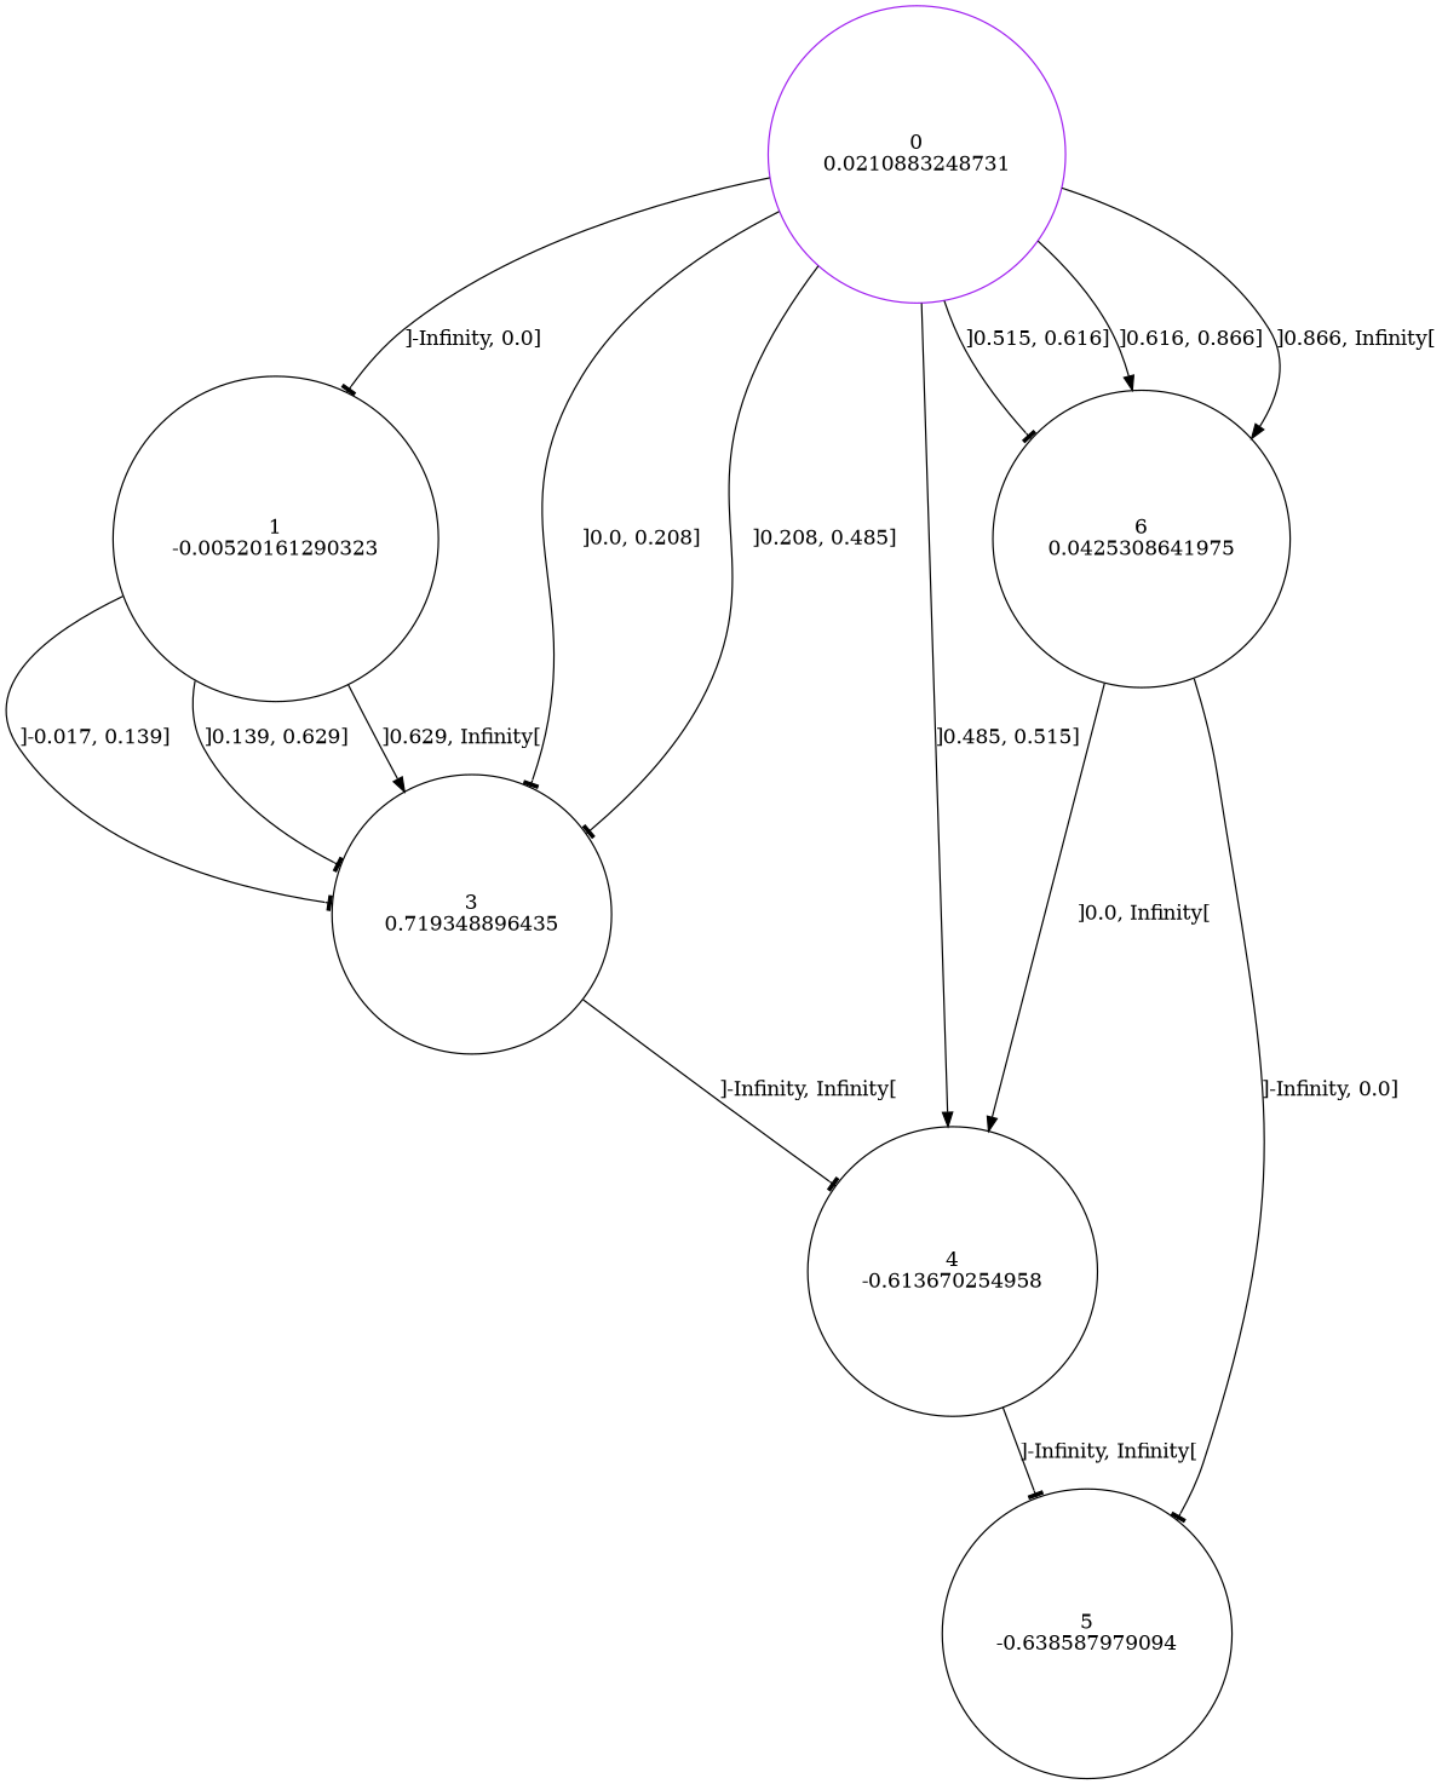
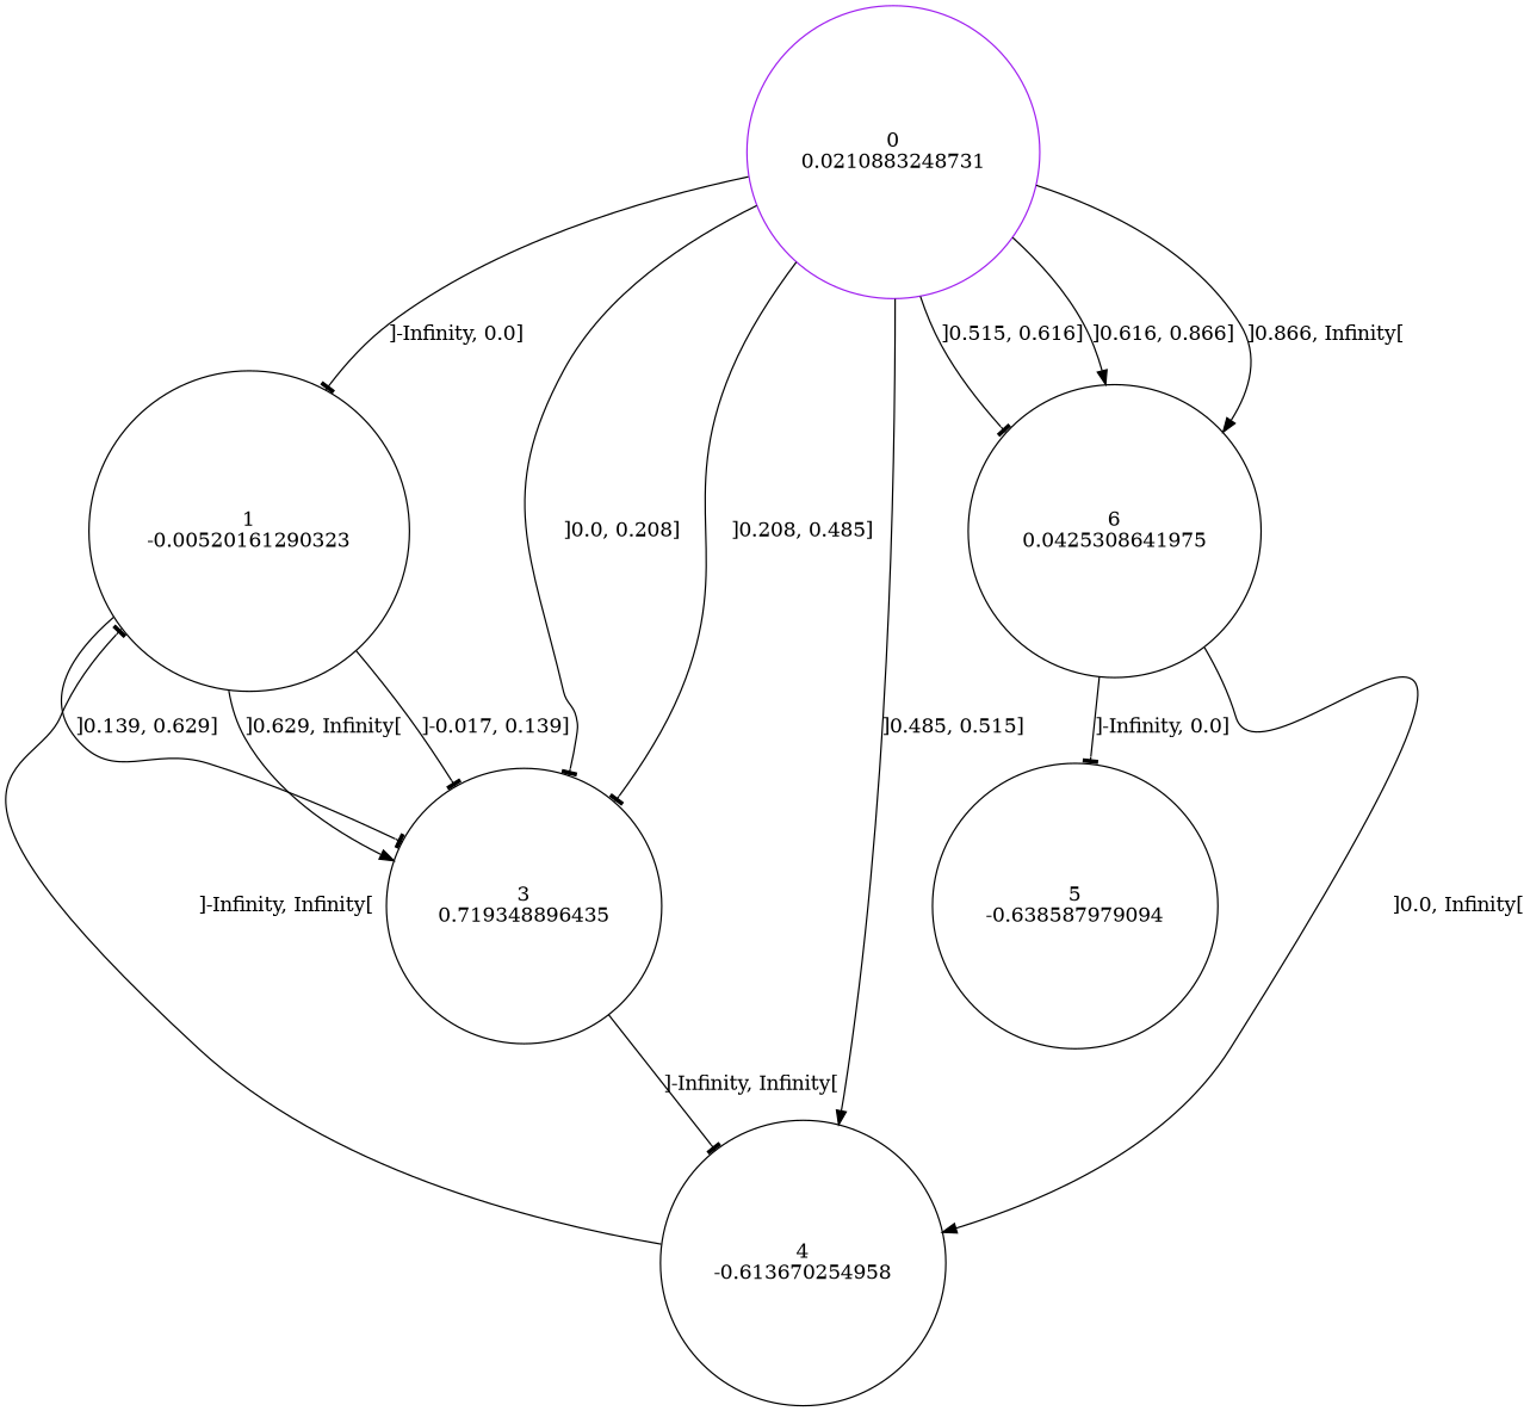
  digraph {
    node [color=black shape=circle]
    edge [arrowhead=tee]
    n1 [color=purple label="0\n0.0210883248731"]
    n2 [label="1\n-0.00520161290323"]
    n3 [label="3\n0.719348896435"]
    n4 [label="4\n-0.613670254958"]
    n5 [label="6\n0.0425308641975"]
    n6 [label="5\n-0.638587979094"]
    n1 -> n2 [label="]-Infinity, 0.0]"]
    n1 -> n3 [label="]0.0, 0.208]"]
    n1 -> n3 [label="]0.208, 0.485]"]
    n1 -> n4 [arrowhead=normal label="]0.485, 0.515]"]
    n1 -> n5 [label="]0.515, 0.616]"]
    n1 -> n5 [arrowhead=normal label="]0.616, 0.866]"]
    n1 -> n5 [arrowhead=normal label="]0.866, Infinity["]
    n2 -> n3 [label="]-0.017, 0.139]"]
    n2 -> n3 [label="]0.139, 0.629]"]
    n2 -> n3 [arrowhead=normal label="]0.629, Infinity["]
    n3 -> n4 [label="]-Infinity, Infinity["]
-   n4 -> n6 [label="]-Infinity, Infinity["]
+   n4 -> n2 [label="]-Infinity, Infinity["]
    n5 -> n4 [arrowhead=normal label="]0.0, Infinity["]
    n5 -> n6 [label="]-Infinity, 0.0]"]
  }
